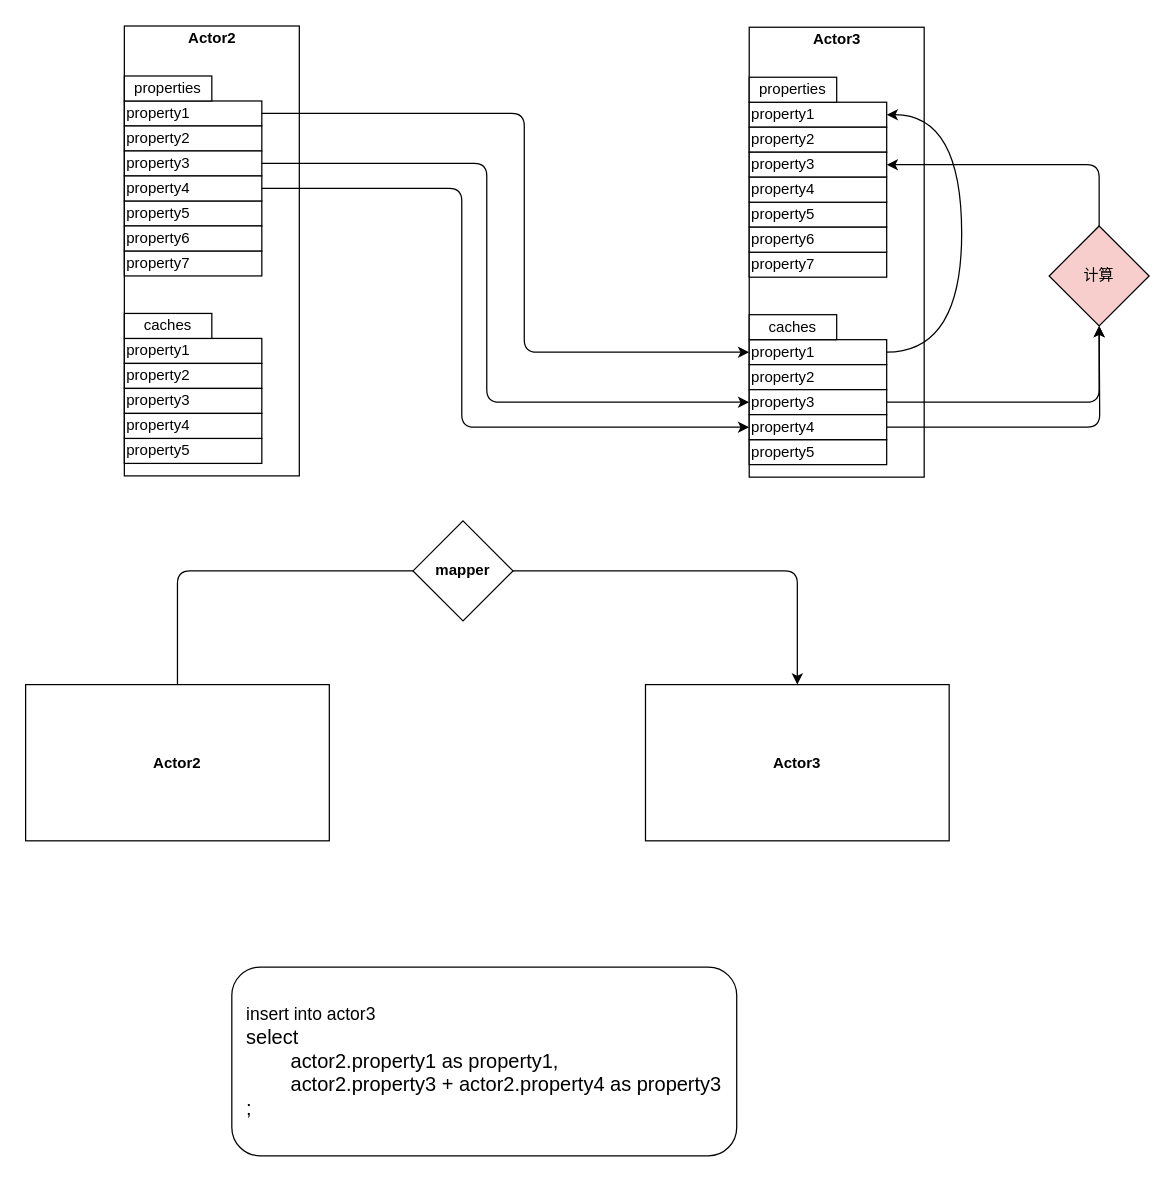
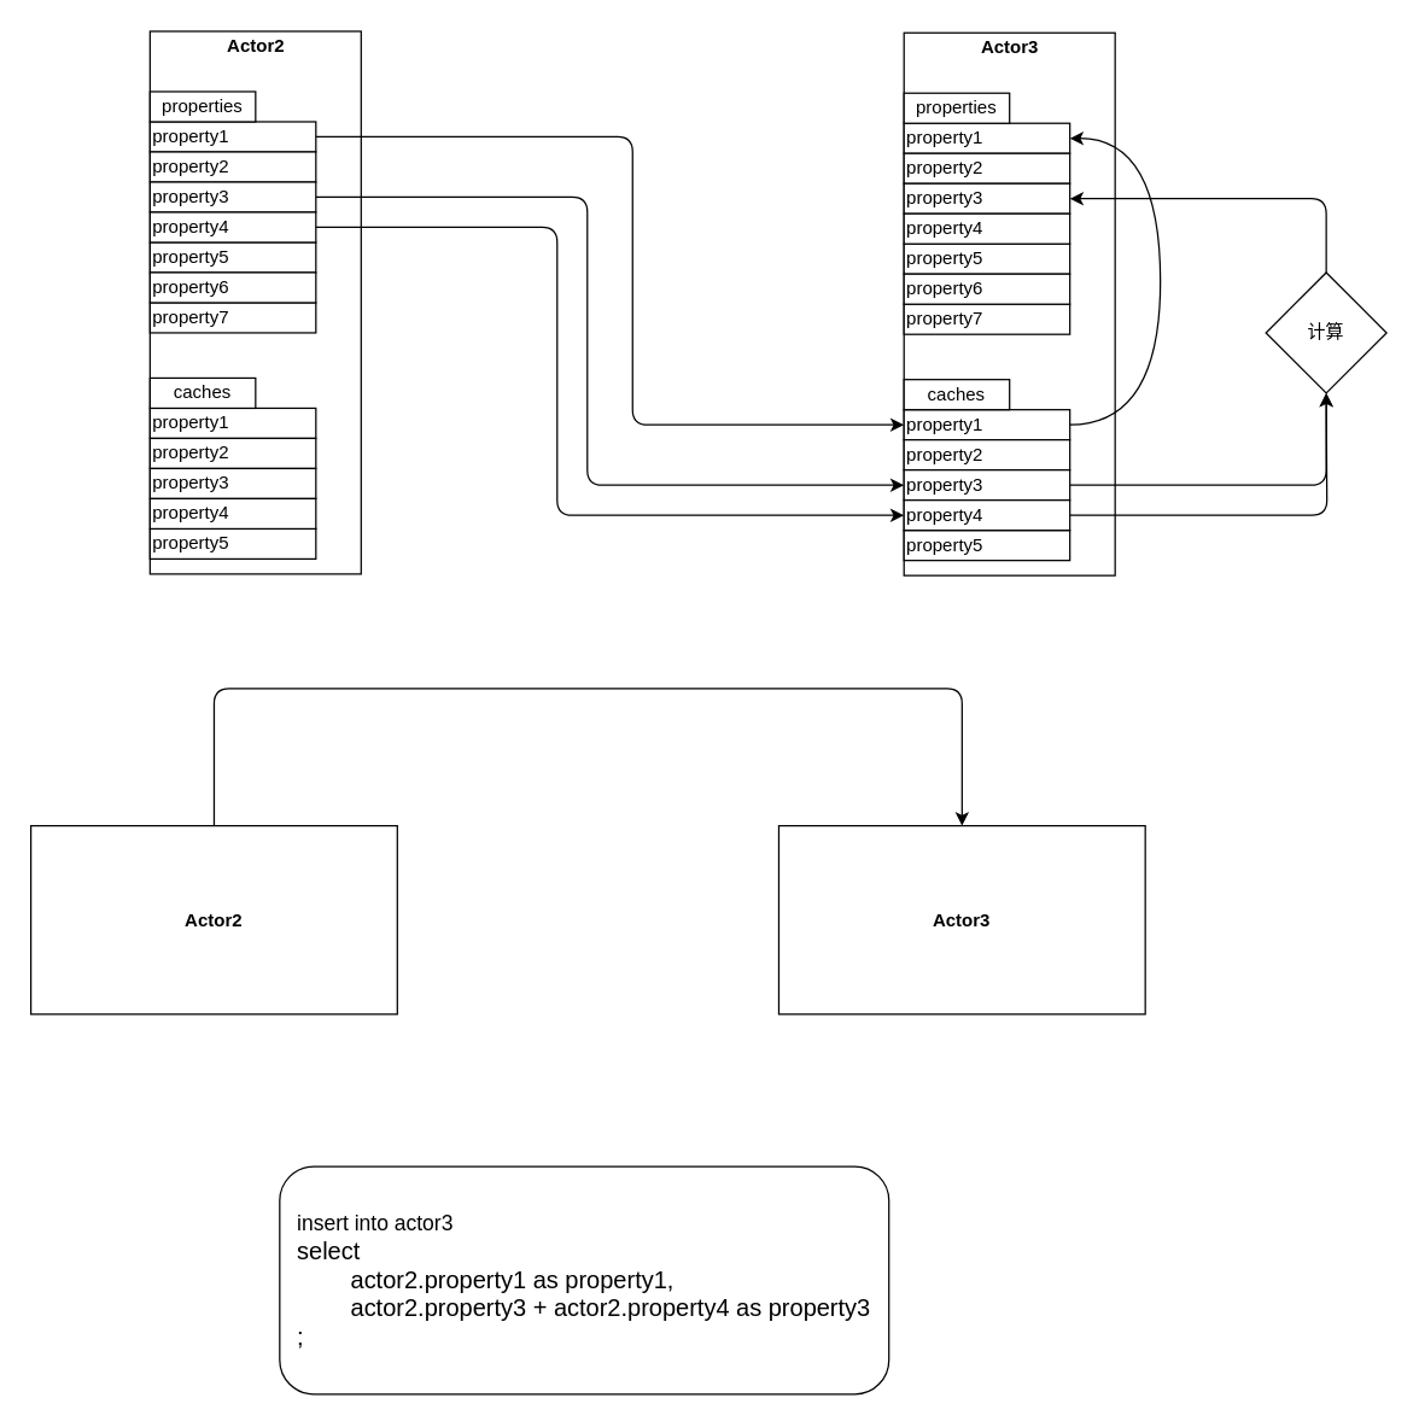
  <mxCell id="0" />
  <mxCell id="1" parent="0" />
  <mxCell id="2" value="" style="rounded=0;whiteSpace=wrap;html=1;fillColor=#FFFFFF;strokeColor=#000000;" vertex="1" parent="1"><mxGeometry x="99" y="20" width="140" height="360" as="geometry" /></mxCell>
  <mxCell id="3" value="" style="group" vertex="1" connectable="0" parent="1"><mxGeometry x="99" y="80" width="110" height="140" as="geometry" /></mxCell>
  <mxCell id="4" value="&lt;font color=&quot;#000000&quot;&gt;property1&lt;/font&gt;" style="rounded=0;whiteSpace=wrap;html=1;strokeColor=#000000;fillColor=#FFFFFF;align=left;" vertex="1" parent="3"><mxGeometry width="110" height="20" as="geometry" /></mxCell>
  <mxCell id="5" value="&lt;font color=&quot;#000000&quot;&gt;property2&lt;span style=&quot;white-space: pre&quot;&gt;&#09;&lt;/span&gt;&lt;span style=&quot;white-space: pre&quot;&gt;&#09;&lt;/span&gt;&lt;/font&gt;" style="rounded=0;whiteSpace=wrap;html=1;strokeColor=#000000;fillColor=#FFFFFF;align=left;" vertex="1" parent="3"><mxGeometry y="20" width="110" height="20" as="geometry" /></mxCell>
  <mxCell id="6" value="&lt;font color=&quot;#000000&quot;&gt;property3&lt;/font&gt;" style="rounded=0;whiteSpace=wrap;html=1;strokeColor=#000000;fillColor=#FFFFFF;align=left;" vertex="1" parent="3"><mxGeometry y="40" width="110" height="20" as="geometry" /></mxCell>
  <mxCell id="7" value="&lt;font color=&quot;#000000&quot;&gt;property7&lt;/font&gt;" style="rounded=0;whiteSpace=wrap;html=1;strokeColor=#000000;fillColor=#FFFFFF;align=left;" vertex="1" parent="3"><mxGeometry y="120" width="110" height="20" as="geometry" /></mxCell>
  <mxCell id="8" value="&lt;font color=&quot;#000000&quot;&gt;property5&lt;/font&gt;" style="rounded=0;whiteSpace=wrap;html=1;strokeColor=#000000;fillColor=#FFFFFF;align=left;" vertex="1" parent="3"><mxGeometry y="80" width="110" height="20" as="geometry" /></mxCell>
  <mxCell id="9" value="&lt;font color=&quot;#000000&quot;&gt;property6&lt;/font&gt;" style="rounded=0;whiteSpace=wrap;html=1;strokeColor=#000000;fillColor=#FFFFFF;align=left;" vertex="1" parent="3"><mxGeometry y="100" width="110" height="20" as="geometry" /></mxCell>
  <mxCell id="10" value="&lt;font color=&quot;#000000&quot;&gt;property4&lt;/font&gt;" style="rounded=0;whiteSpace=wrap;html=1;strokeColor=#000000;fillColor=#FFFFFF;align=left;" vertex="1" parent="3"><mxGeometry y="60" width="110" height="20" as="geometry" /></mxCell>
  <mxCell id="11" value="&lt;font color=&quot;#000000&quot;&gt;property1&lt;/font&gt;" style="rounded=0;whiteSpace=wrap;html=1;strokeColor=#000000;fillColor=#FFFFFF;align=left;" vertex="1" parent="1"><mxGeometry x="99" y="270" width="110" height="20" as="geometry" /></mxCell>
  <mxCell id="12" value="&lt;font color=&quot;#000000&quot;&gt;property2&lt;span style=&quot;white-space: pre&quot;&gt;&#09;&lt;/span&gt;&lt;span style=&quot;white-space: pre&quot;&gt;&#09;&lt;/span&gt;&lt;/font&gt;" style="rounded=0;whiteSpace=wrap;html=1;strokeColor=#000000;fillColor=#FFFFFF;align=left;" vertex="1" parent="1"><mxGeometry x="99" y="290" width="110" height="20" as="geometry" /></mxCell>
  <mxCell id="13" value="&lt;font color=&quot;#000000&quot;&gt;property3&lt;/font&gt;" style="rounded=0;whiteSpace=wrap;html=1;strokeColor=#000000;fillColor=#FFFFFF;align=left;" vertex="1" parent="1"><mxGeometry x="99" y="310" width="110" height="20" as="geometry" /></mxCell>
  <mxCell id="14" value="&lt;font color=&quot;#000000&quot;&gt;property5&lt;/font&gt;" style="rounded=0;whiteSpace=wrap;html=1;strokeColor=#000000;fillColor=#FFFFFF;align=left;" vertex="1" parent="1"><mxGeometry x="99" y="350" width="110" height="20" as="geometry" /></mxCell>
  <mxCell id="15" value="&lt;font color=&quot;#000000&quot;&gt;property4&lt;/font&gt;" style="rounded=0;whiteSpace=wrap;html=1;strokeColor=#000000;fillColor=#FFFFFF;align=left;" vertex="1" parent="1"><mxGeometry x="99" y="330" width="110" height="20" as="geometry" /></mxCell>
  <mxCell id="16" value="&lt;font color=&quot;#000000&quot;&gt;&lt;b&gt;Actor2&lt;/b&gt;&lt;/font&gt;" style="text;html=1;align=center;verticalAlign=middle;resizable=0;points=[];autosize=1;strokeColor=none;" vertex="1" parent="1"><mxGeometry x="144" y="20" width="50" height="20" as="geometry" /></mxCell>
  <mxCell id="17" value="&lt;font color=&quot;#000000&quot;&gt;properties&lt;/font&gt;" style="rounded=0;whiteSpace=wrap;html=1;strokeColor=#000000;fillColor=#FFFFFF;" vertex="1" parent="1"><mxGeometry x="99" y="60" width="70" height="20" as="geometry" /></mxCell>
  <mxCell id="18" value="&lt;font color=&quot;#000000&quot;&gt;caches&lt;/font&gt;" style="rounded=0;whiteSpace=wrap;html=1;strokeColor=#000000;fillColor=#FFFFFF;" vertex="1" parent="1"><mxGeometry x="99" y="250" width="70" height="20" as="geometry" /></mxCell>
  <mxCell id="19" value="" style="rounded=0;whiteSpace=wrap;html=1;fillColor=#FFFFFF;strokeColor=#000000;" vertex="1" parent="1"><mxGeometry x="599" y="21" width="140" height="360" as="geometry" /></mxCell>
  <mxCell id="20" value="" style="group" vertex="1" connectable="0" parent="1"><mxGeometry x="599" y="81" width="110" height="140" as="geometry" /></mxCell>
  <mxCell id="21" value="&lt;font color=&quot;#000000&quot;&gt;property1&lt;/font&gt;" style="rounded=0;whiteSpace=wrap;html=1;strokeColor=#000000;fillColor=#FFFFFF;align=left;" vertex="1" parent="20"><mxGeometry width="110" height="20" as="geometry" /></mxCell>
  <mxCell id="22" value="&lt;font color=&quot;#000000&quot;&gt;property2&lt;span style=&quot;white-space: pre&quot;&gt;&#09;&lt;/span&gt;&lt;span style=&quot;white-space: pre&quot;&gt;&#09;&lt;/span&gt;&lt;/font&gt;" style="rounded=0;whiteSpace=wrap;html=1;strokeColor=#000000;fillColor=#FFFFFF;align=left;" vertex="1" parent="20"><mxGeometry y="20" width="110" height="20" as="geometry" /></mxCell>
  <mxCell id="23" value="&lt;font color=&quot;#000000&quot;&gt;property3&lt;/font&gt;" style="rounded=0;whiteSpace=wrap;html=1;strokeColor=#000000;fillColor=#FFFFFF;align=left;" vertex="1" parent="20"><mxGeometry y="40" width="110" height="20" as="geometry" /></mxCell>
  <mxCell id="24" value="&lt;font color=&quot;#000000&quot;&gt;property7&lt;/font&gt;" style="rounded=0;whiteSpace=wrap;html=1;strokeColor=#000000;fillColor=#FFFFFF;align=left;" vertex="1" parent="20"><mxGeometry y="120" width="110" height="20" as="geometry" /></mxCell>
  <mxCell id="25" value="&lt;font color=&quot;#000000&quot;&gt;property5&lt;/font&gt;" style="rounded=0;whiteSpace=wrap;html=1;strokeColor=#000000;fillColor=#FFFFFF;align=left;" vertex="1" parent="20"><mxGeometry y="80" width="110" height="20" as="geometry" /></mxCell>
  <mxCell id="26" value="&lt;font color=&quot;#000000&quot;&gt;property6&lt;/font&gt;" style="rounded=0;whiteSpace=wrap;html=1;strokeColor=#000000;fillColor=#FFFFFF;align=left;" vertex="1" parent="20"><mxGeometry y="100" width="110" height="20" as="geometry" /></mxCell>
  <mxCell id="27" value="&lt;font color=&quot;#000000&quot;&gt;property4&lt;/font&gt;" style="rounded=0;whiteSpace=wrap;html=1;strokeColor=#000000;fillColor=#FFFFFF;align=left;" vertex="1" parent="20"><mxGeometry y="60" width="110" height="20" as="geometry" /></mxCell>
  <mxCell id="28" style="edgeStyle=orthogonalEdgeStyle;curved=1;html=1;exitX=1;exitY=0.5;exitDx=0;exitDy=0;entryX=1;entryY=0.5;entryDx=0;entryDy=0;strokeColor=#000000;" edge="1" parent="1" source="29" target="21"><mxGeometry relative="1" as="geometry"><Array as="points"><mxPoint x="769" y="281" /><mxPoint x="769" y="91" /></Array></mxGeometry></mxCell>
  <mxCell id="29" value="&lt;font color=&quot;#000000&quot;&gt;property1&lt;/font&gt;" style="rounded=0;whiteSpace=wrap;html=1;strokeColor=#000000;fillColor=#FFFFFF;align=left;" vertex="1" parent="1"><mxGeometry x="599" y="271" width="110" height="20" as="geometry" /></mxCell>
  <mxCell id="30" value="&lt;font color=&quot;#000000&quot;&gt;property2&lt;span style=&quot;white-space: pre&quot;&gt;&#09;&lt;/span&gt;&lt;span style=&quot;white-space: pre&quot;&gt;&#09;&lt;/span&gt;&lt;/font&gt;" style="rounded=0;whiteSpace=wrap;html=1;strokeColor=#000000;fillColor=#FFFFFF;align=left;" vertex="1" parent="1"><mxGeometry x="599" y="291" width="110" height="20" as="geometry" /></mxCell>
  <mxCell id="31" style="edgeStyle=orthogonalEdgeStyle;html=1;exitX=1;exitY=0.5;exitDx=0;exitDy=0;entryX=0.5;entryY=1;entryDx=0;entryDy=0;strokeColor=#000000;" edge="1" parent="1" source="32" target="43"><mxGeometry relative="1" as="geometry" /></mxCell>
  <mxCell id="32" value="&lt;font color=&quot;#000000&quot;&gt;property3&lt;/font&gt;" style="rounded=0;whiteSpace=wrap;html=1;strokeColor=#000000;fillColor=#FFFFFF;align=left;" vertex="1" parent="1"><mxGeometry x="599" y="311" width="110" height="20" as="geometry" /></mxCell>
  <mxCell id="33" value="&lt;font color=&quot;#000000&quot;&gt;property5&lt;/font&gt;" style="rounded=0;whiteSpace=wrap;html=1;strokeColor=#000000;fillColor=#FFFFFF;align=left;" vertex="1" parent="1"><mxGeometry x="599" y="351" width="110" height="20" as="geometry" /></mxCell>
  <mxCell id="34" style="edgeStyle=orthogonalEdgeStyle;html=1;exitX=1;exitY=0.5;exitDx=0;exitDy=0;strokeColor=#000000;" edge="1" parent="1" source="35"><mxGeometry relative="1" as="geometry"><mxPoint x="879" y="260" as="targetPoint" /></mxGeometry></mxCell>
  <mxCell id="35" value="&lt;font color=&quot;#000000&quot;&gt;property4&lt;/font&gt;" style="rounded=0;whiteSpace=wrap;html=1;strokeColor=#000000;fillColor=#FFFFFF;align=left;" vertex="1" parent="1"><mxGeometry x="599" y="331" width="110" height="20" as="geometry" /></mxCell>
  <mxCell id="36" value="&lt;font color=&quot;#000000&quot;&gt;&lt;b&gt;Actor3&lt;/b&gt;&lt;/font&gt;" style="text;html=1;align=center;verticalAlign=middle;resizable=0;points=[];autosize=1;strokeColor=none;" vertex="1" parent="1"><mxGeometry x="645" y="22" width="48" height="18" as="geometry" /></mxCell>
  <mxCell id="37" value="&lt;font color=&quot;#000000&quot;&gt;properties&lt;/font&gt;" style="rounded=0;whiteSpace=wrap;html=1;strokeColor=#000000;fillColor=#FFFFFF;" vertex="1" parent="1"><mxGeometry x="599" y="61" width="70" height="20" as="geometry" /></mxCell>
  <mxCell id="38" value="&lt;font color=&quot;#000000&quot;&gt;caches&lt;/font&gt;" style="rounded=0;whiteSpace=wrap;html=1;strokeColor=#000000;fillColor=#FFFFFF;" vertex="1" parent="1"><mxGeometry x="599" y="251" width="70" height="20" as="geometry" /></mxCell>
  <mxCell id="39" style="edgeStyle=orthogonalEdgeStyle;html=1;exitX=1;exitY=0.5;exitDx=0;exitDy=0;entryX=0;entryY=0.5;entryDx=0;entryDy=0;strokeColor=#000000;" edge="1" parent="1" source="4" target="29"><mxGeometry relative="1" as="geometry"><Array as="points"><mxPoint x="419" y="90" /><mxPoint x="419" y="281" /></Array></mxGeometry></mxCell>
  <mxCell id="40" style="edgeStyle=orthogonalEdgeStyle;html=1;exitX=1;exitY=0.5;exitDx=0;exitDy=0;entryX=0;entryY=0.5;entryDx=0;entryDy=0;strokeColor=#000000;" edge="1" parent="1" source="6" target="32"><mxGeometry relative="1" as="geometry"><Array as="points"><mxPoint x="389" y="130" /><mxPoint x="389" y="321" /></Array></mxGeometry></mxCell>
  <mxCell id="41" style="edgeStyle=orthogonalEdgeStyle;html=1;exitX=1;exitY=0.5;exitDx=0;exitDy=0;entryX=0;entryY=0.5;entryDx=0;entryDy=0;strokeColor=#000000;" edge="1" parent="1" source="10" target="35"><mxGeometry relative="1" as="geometry"><Array as="points"><mxPoint x="369" y="150" /><mxPoint x="369" y="341" /></Array></mxGeometry></mxCell>
  <mxCell id="42" style="edgeStyle=orthogonalEdgeStyle;html=1;exitX=0.5;exitY=0;exitDx=0;exitDy=0;entryX=1;entryY=0.5;entryDx=0;entryDy=0;strokeColor=#000000;" edge="1" parent="1" source="43" target="23"><mxGeometry relative="1" as="geometry" /></mxCell>
- <mxCell id="43" value="&lt;font color=&quot;#000000&quot;&gt;计算&lt;/font&gt;" style="rhombus;whiteSpace=wrap;html=1;strokeColor=#000000;fillColor=#f8cecc;" vertex="1" parent="1"><mxGeometry x="839" y="180" width="80" height="80" as="geometry" /></mxCell>
+ <mxCell id="43" value="&lt;font color=&quot;#000000&quot;&gt;计算&lt;/font&gt;" style="rhombus;whiteSpace=wrap;html=1;strokeColor=#000000;fillColor=#FFFFFF;" vertex="1" parent="1"><mxGeometry x="839" y="180" width="80" height="80" as="geometry" /></mxCell>
  <mxCell id="44" style="edgeStyle=orthogonalEdgeStyle;html=1;exitX=0.5;exitY=0;exitDx=0;exitDy=0;entryX=0.5;entryY=0;entryDx=0;entryDy=0;strokeColor=#000000;" edge="1" parent="1" source="45" target="46"><mxGeometry relative="1" as="geometry"><Array as="points"><mxPoint x="142" y="456" /><mxPoint x="638" y="456" /></Array></mxGeometry></mxCell>
  <mxCell id="45" value="&lt;b&gt;&lt;font color=&quot;#000000&quot;&gt;Actor2&lt;/font&gt;&lt;/b&gt;" style="rounded=0;whiteSpace=wrap;html=1;strokeColor=#000000;fillColor=#FFFFFF;" vertex="1" parent="1"><mxGeometry x="20" y="547" width="243" height="125" as="geometry" /></mxCell>
  <mxCell id="46" value="&lt;b&gt;&lt;font color=&quot;#000000&quot;&gt;Actor3&lt;/font&gt;&lt;/b&gt;" style="rounded=0;whiteSpace=wrap;html=1;strokeColor=#000000;fillColor=#FFFFFF;" vertex="1" parent="1"><mxGeometry x="516" y="547" width="243" height="125" as="geometry" /></mxCell>
- <mxCell id="47" value="&lt;b&gt;&lt;font color=&quot;#000000&quot;&gt;mapper&lt;/font&gt;&lt;/b&gt;" style="rhombus;whiteSpace=wrap;html=1;strokeColor=#000000;fillColor=#FFFFFF;" vertex="1" parent="1"><mxGeometry x="330" y="416" width="80" height="80" as="geometry" /></mxCell>
  <mxCell id="48" value="&lt;div style=&quot;text-align: justify&quot;&gt;&lt;span style=&quot;color: rgb(0 , 0 , 0)&quot;&gt;&lt;font style=&quot;font-size: 14px&quot;&gt;insert into actor3&lt;/font&gt;&lt;/span&gt;&lt;/div&gt;&lt;font color=&quot;#000000&quot; size=&quot;3&quot;&gt;&lt;div style=&quot;text-align: justify&quot;&gt;&lt;span&gt;select&lt;/span&gt;&lt;/div&gt;&lt;div style=&quot;text-align: justify&quot;&gt;&lt;span&gt;&lt;span style=&quot;white-space: pre&quot;&gt;&#09;&lt;/span&gt;actor2.property1 as property1,&lt;/span&gt;&lt;/div&gt;&lt;div style=&quot;text-align: justify&quot;&gt;&lt;span&gt;&lt;span style=&quot;white-space: pre&quot;&gt;&#09;&lt;/span&gt;actor2.property3 + actor2.property4 as property3&lt;/span&gt;&lt;/div&gt;&lt;div style=&quot;text-align: justify&quot;&gt;&lt;span&gt;;&lt;/span&gt;&lt;/div&gt;&lt;/font&gt;" style="rounded=1;whiteSpace=wrap;html=1;strokeColor=#000000;fillColor=#FFFFFF;" vertex="1" parent="1"><mxGeometry x="185" y="773" width="404" height="151" as="geometry" /></mxCell>
